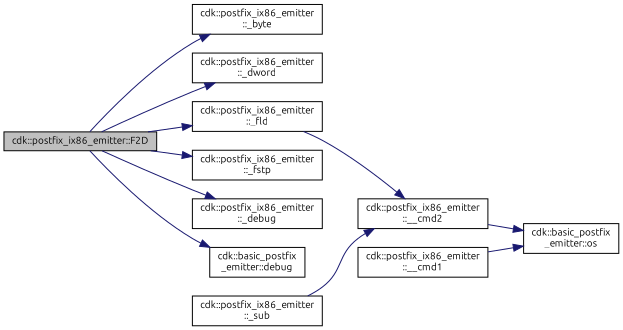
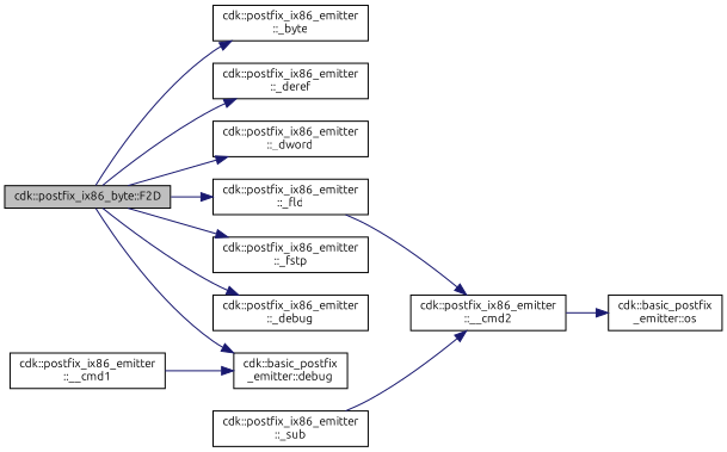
  digraph {
    fontname=Ubuntu
    rankdir=LR
    node [color=black fillcolor=white fontname=Ubuntu fontsize=10 shape=record style=filled]
    edge [color=midnightblue fontname=Ubuntu fontsize=10 labelfontname=Helvetica labelfontsize=10 style=solid]
-   n1 [fillcolor=grey75 fontcolor=black height=0.2 label="cdk::postfix_ix86_emitter::F2D" width=0.4]
+   n1 [fillcolor=grey75 fontcolor=black height=0.2 label="cdk::postfix_ix86_byte::F2D" width=0.4]
    n2 [height=0.2 label="cdk::postfix_ix86_emitter\l::_byte" width=0.4]
+   n3 [height=0.2 label="cdk::postfix_ix86_emitter\l::_deref" width=0.4]
    n4 [height=0.2 label="cdk::postfix_ix86_emitter\l::_dword" width=0.4]
    n5 [height=0.2 label="cdk::postfix_ix86_emitter\l::_fld" width=0.4]
    n6 [height=0.2 label="cdk::postfix_ix86_emitter\l::_fstp" width=0.4]
    n7 [height=0.2 label="cdk::postfix_ix86_emitter\l::_debug" width=0.4]
    n8 [height=0.2 label="cdk::basic_postfix\l_emitter::debug" width=0.4]
    n9 [height=0.2 label="cdk::postfix_ix86_emitter\l::__cmd2" width=0.4]
    n10 [height=0.2 label="cdk::postfix_ix86_emitter\l::_sub" width=0.4]
    n11 [height=0.2 label="cdk::postfix_ix86_emitter\l::__cmd1" width=0.4]
    n12 [height=0.2 label="cdk::basic_postfix\l_emitter::os" width=0.4]
    n1 -> n2
+   n1 -> n3
    n1 -> n4
    n1 -> n5
    n1 -> n6
    n1 -> n7
    n1 -> n8
    n5 -> n9
    n9 -> n12
    n10 -> n9
-   n11 -> n12
+   n11 -> n8
  }
